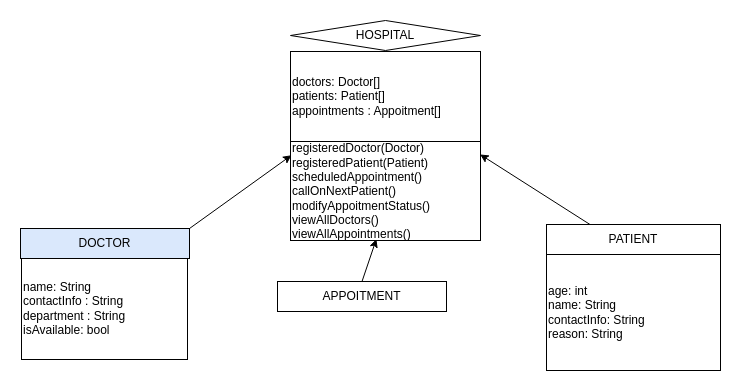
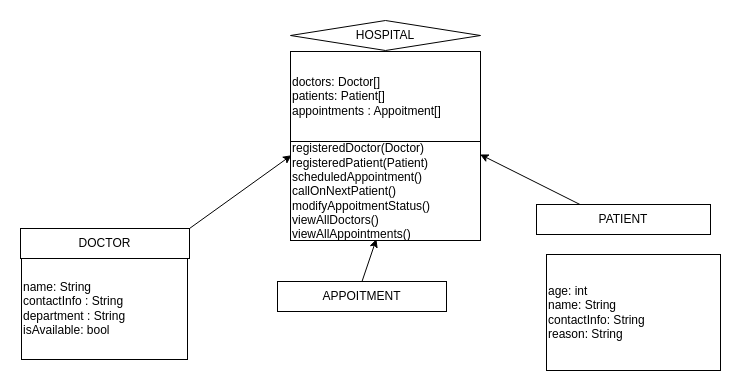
  <mxCell id="0" />
  <mxCell id="1" parent="0" />
  <mxCell id="2" value="&lt;span style=&quot;background-color: transparent; color: light-dark(rgb(0, 0, 0), rgb(255, 255, 255));&quot;&gt;doctors: Doctor[]&lt;/span&gt;&lt;div&gt;patients: Patient[]&lt;/div&gt;&lt;div&gt;appointments : Appoitment[]&lt;/div&gt;" style="rounded=0;whiteSpace=wrap;html=1;align=left;" vertex="1" parent="1"><mxGeometry x="290" y="51" width="190" height="90" as="geometry" /></mxCell>
  <mxCell id="3" value="HOSPITAL" style="rhombus;whiteSpace=wrap;html=1;" vertex="1" parent="1"><mxGeometry x="290" y="20" width="190" height="30" as="geometry" /></mxCell>
  <mxCell id="4" value="age: int&lt;div&gt;name: String&lt;br&gt;&lt;div&gt;contactInfo: String&lt;/div&gt;&lt;/div&gt;&lt;div&gt;reason: String&lt;/div&gt;" style="rounded=0;whiteSpace=wrap;html=1;align=left;" vertex="1" parent="1"><mxGeometry x="546" y="254" width="174" height="116" as="geometry" /></mxCell>
  <mxCell id="5" value="&lt;div&gt;&lt;br&gt;&lt;/div&gt;&lt;div&gt;name: String&lt;/div&gt;&lt;div&gt;contactInfo : String&lt;/div&gt;department : String&lt;div&gt;isAvailable: bool&lt;/div&gt;&lt;div&gt;&lt;br&gt;&lt;/div&gt;" style="rounded=0;whiteSpace=wrap;html=1;align=left;" vertex="1" parent="1"><mxGeometry x="21" y="257" width="166" height="102" as="geometry" /></mxCell>
- <mxCell id="6" value="DOCTOR" style="rounded=0;whiteSpace=wrap;html=1;fillColor=#dae8fc;" vertex="1" parent="1"><mxGeometry x="20" y="228" width="169" height="30" as="geometry" /></mxCell>
- <mxCell id="7" value="PATIENT" style="rounded=0;whiteSpace=wrap;html=1;" vertex="1" parent="1"><mxGeometry x="546" y="224" width="174" height="30" as="geometry" /></mxCell>
+ <mxCell id="6" value="DOCTOR" style="rounded=0;whiteSpace=wrap;html=1;" vertex="1" parent="1"><mxGeometry x="20" y="228" width="169" height="30" as="geometry" /></mxCell>
+ <mxCell id="7" value="PATIENT" style="rounded=0;whiteSpace=wrap;html=1;" vertex="1" parent="1"><mxGeometry x="536" y="204" width="174" height="30" as="geometry" /></mxCell>
  <mxCell id="8" value="" style="endArrow=classic;html=1;rounded=0;entryX=0.005;entryY=0.139;entryDx=0;entryDy=0;entryPerimeter=0;exitX=1;exitY=0;exitDx=0;exitDy=0;" edge="1" parent="1" source="6" target="11"><mxGeometry width="50" height="50" relative="1" as="geometry"><mxPoint x="190" y="220" as="sourcePoint" /><mxPoint x="271" y="164.5" as="targetPoint" /></mxGeometry></mxCell>
  <mxCell id="9" value="" style="endArrow=classic;html=1;rounded=0;entryX=0.998;entryY=0.131;entryDx=0;entryDy=0;exitX=0.25;exitY=0;exitDx=0;exitDy=0;entryPerimeter=0;" edge="1" parent="1" source="7" target="11"><mxGeometry width="50" height="50" relative="1" as="geometry"><mxPoint x="510" y="140" as="sourcePoint" /><mxPoint x="442" y="102" as="targetPoint" /></mxGeometry></mxCell>
  <mxCell id="10" style="edgeStyle=orthogonalEdgeStyle;rounded=0;orthogonalLoop=1;jettySize=auto;html=1;exitX=0.5;exitY=1;exitDx=0;exitDy=0;" edge="1" parent="1"><mxGeometry relative="1" as="geometry"><mxPoint x="208" y="246" as="sourcePoint" /><mxPoint x="208" y="246" as="targetPoint" /></mxGeometry></mxCell>
  <mxCell id="11" value="registeredDoctor(Doctor)&lt;div&gt;registeredPatient(Patient)&lt;/div&gt;&lt;div&gt;scheduledAppointment()&lt;/div&gt;&lt;div&gt;callOnNextPatient()&lt;/div&gt;&lt;div&gt;modifyAppoitmentStatus()&lt;/div&gt;&lt;div&gt;viewAllDoctors()&lt;/div&gt;&lt;div&gt;viewAllAppointments()&lt;/div&gt;" style="rounded=0;whiteSpace=wrap;html=1;align=left;" vertex="1" parent="1"><mxGeometry x="290" y="141" width="190" height="99" as="geometry" /></mxCell>
  <mxCell id="12" style="edgeStyle=orthogonalEdgeStyle;rounded=0;orthogonalLoop=1;jettySize=auto;html=1;exitX=0.5;exitY=1;exitDx=0;exitDy=0;" edge="1" parent="1" source="5" target="5"><mxGeometry relative="1" as="geometry" /></mxCell>
  <mxCell id="13" value="APPOITMENT" style="rounded=0;whiteSpace=wrap;html=1;" vertex="1" parent="1"><mxGeometry x="277" y="281" width="169" height="30" as="geometry" /></mxCell>
  <mxCell id="14" value="" style="endArrow=classic;html=1;rounded=0;entryX=0.452;entryY=0.986;entryDx=0;entryDy=0;exitX=0.5;exitY=0;exitDx=0;exitDy=0;entryPerimeter=0;" edge="1" parent="1" source="13" target="11"><mxGeometry width="50" height="50" relative="1" as="geometry"><mxPoint x="516" y="234" as="sourcePoint" /><mxPoint x="407" y="163" as="targetPoint" /></mxGeometry></mxCell>
